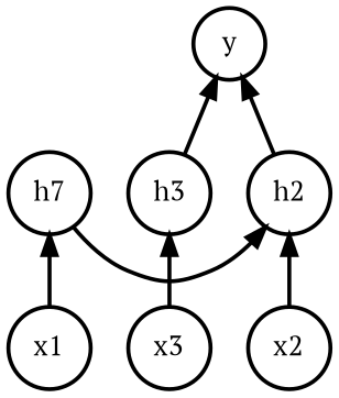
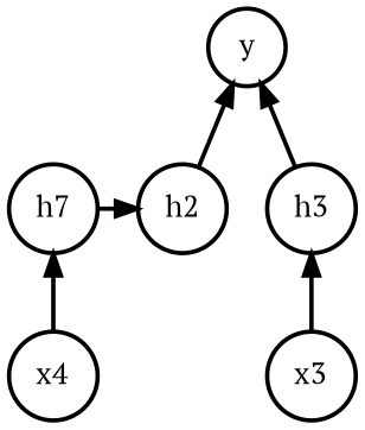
  digraph {
    fontname="PT Serif"
    rankdir=BT
    node [fontname="PT Serif" group=input penwidth=2 shape=circle]
    edge [fontname="PT Serif" penwidth=2]
-   x1
-   x2
+   x1 [label=x4]
    x3
    n4 [group=hidden label=h7]
    h2 [group=hidden]
    h3 [group=hidden]
    y [group=""]
    subgraph sub_1 {
      rank=same
      x1
-     x2
      x3
    }
    subgraph sub_2 {
      rank=same
      n4
      h2
      h3
    }
    x1 -> n4
-   x2 -> h2
    x3 -> h3
    n4 -> h2
    h2 -> y
    h3 -> y
  }
